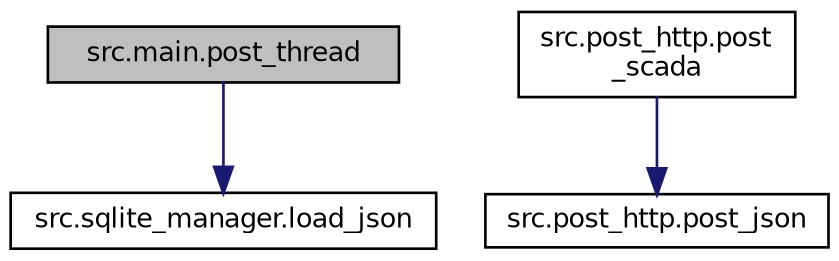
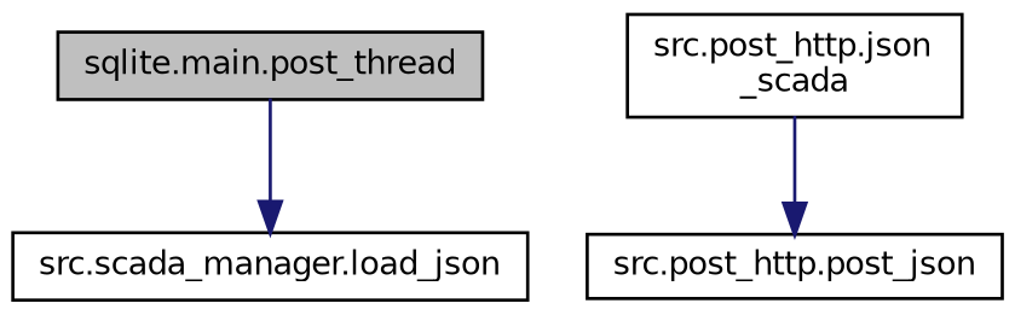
  digraph {
    rankdir=TB
    node [color=black fillcolor=white fontname=Helvetica fontsize=10 shape=record style=filled]
    edge [color=midnightblue fontname=Helvetica fontsize=10 labelfontname=Helvetica labelfontsize=10 style=solid]
-   n1 [fillcolor=grey75 fontcolor=black height=0.2 label="src.main.post_thread" width=0.4]
-   n2 [height=0.2 label="src.sqlite_manager.load_json" width=0.4]
-   n3 [height=0.2 label="src.post_http.post\l_scada" width=0.4]
+   n1 [fillcolor=grey75 fontcolor=black height=0.2 label="sqlite.main.post_thread" width=0.4]
+   n2 [height=0.2 label="src.scada_manager.load_json" width=0.4]
+   n3 [height=0.2 label="src.post_http.json\l_scada" width=0.4]
    n4 [height=0.2 label="src.post_http.post_json" width=0.4]
    n1 -> n2
    n3 -> n4
  }
